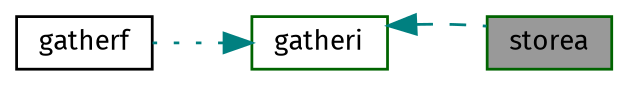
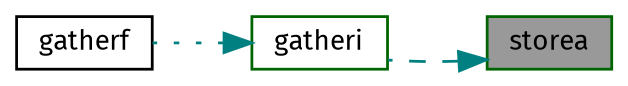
  digraph {
    fontname="Fira Sans"
    rankdir=RL
    node [color=darkgreen fillcolor=white fontname="Fira Sans" fontsize=10 shape=box style=filled]
    edge [color=teal dir=back fontname="Fira Sans" fontsize=10 labelfontname=Helvetica labelfontsize=10]
    n1 [fillcolor=grey60 fontcolor=black height=0.2 label=storea width=0.4]
    n2 [height=0.2 label=gatheri width=0.4]
    n3 [color=black height=0.2 label=gatherf width=0.4]
-   n2 -> n1 [style=dashed]
+   n1 -> n2 [style=dashed]
    n2 -> n3 [style=dotted]
  }
